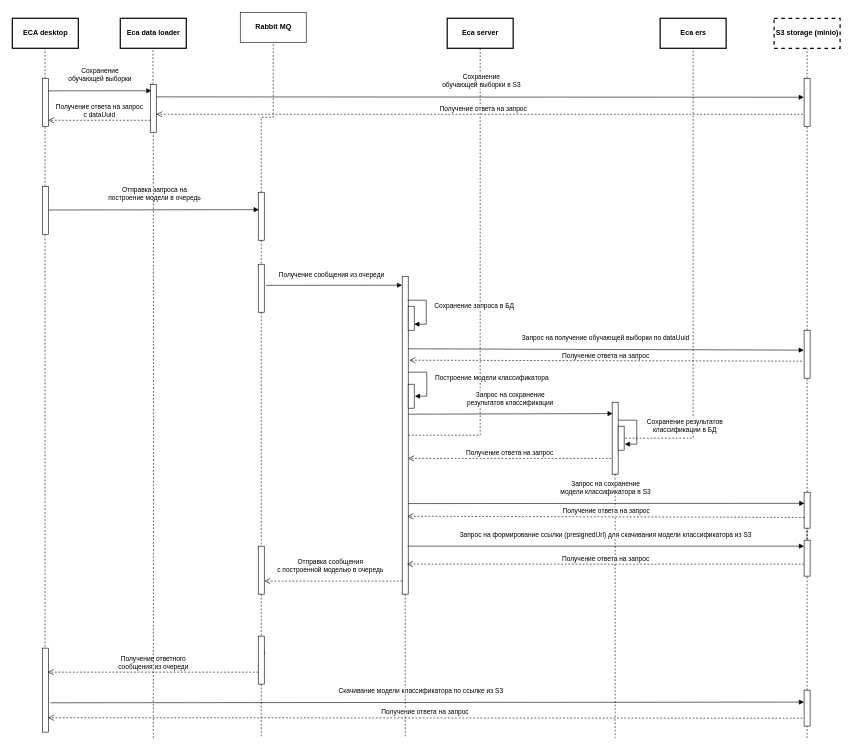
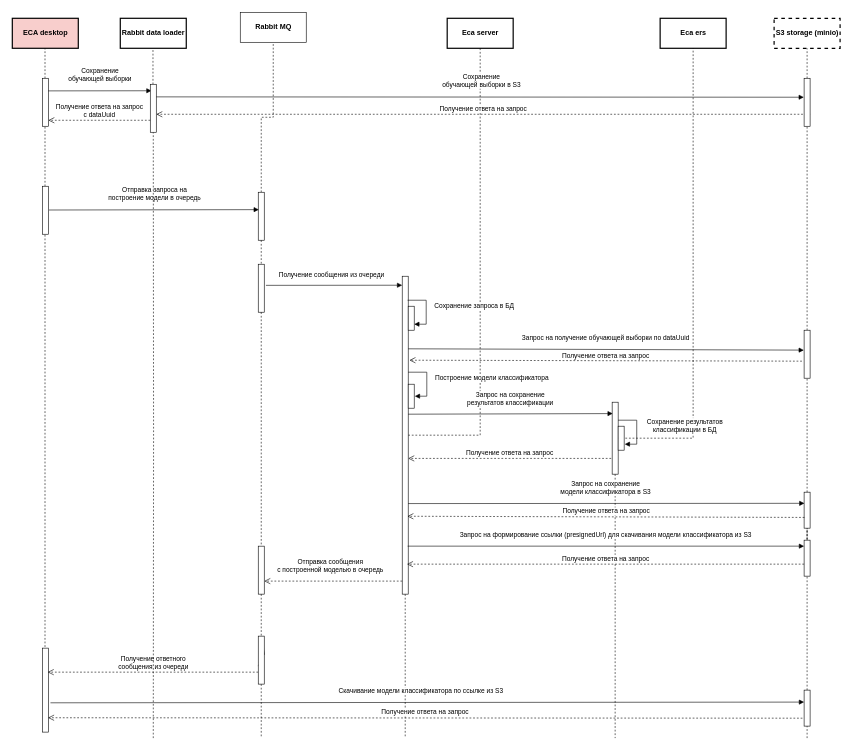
  <mxCell id="0" />
  <mxCell id="1" parent="0" />
  <mxCell id="2" value="" style="edgeStyle=orthogonalEdgeStyle;rounded=0;orthogonalLoop=1;jettySize=auto;html=1;entryX=0.5;entryY=1;entryDx=0;entryDy=0;dashed=1;endArrow=none;endFill=0;strokeColor=#000000;" edge="1" parent="1"><mxGeometry relative="1" as="geometry"><mxPoint x="74.5" y="1090" as="sourcePoint" /><mxPoint x="74.5" y="80" as="targetPoint" /></mxGeometry></mxCell>
  <mxCell id="3" value="" style="html=1;points=[];perimeter=orthogonalPerimeter;" parent="1" vertex="1"><mxGeometry x="70" y="310" width="10" height="80" as="geometry" /></mxCell>
- <mxCell id="4" value="&lt;b&gt;ECA desktop&lt;/b&gt;" style="html=1;strokeWidth=2;" parent="1" vertex="1"><mxGeometry x="20" y="30" width="110" height="50" as="geometry" /></mxCell>
+ <mxCell id="4" value="&lt;b&gt;ECA desktop&lt;/b&gt;" style="html=1;strokeWidth=2;fillColor=#f8cecc;" parent="1" vertex="1"><mxGeometry x="20" y="30" width="110" height="50" as="geometry" /></mxCell>
  <mxCell id="5" style="edgeStyle=orthogonalEdgeStyle;rounded=0;orthogonalLoop=1;jettySize=auto;html=1;entryX=0.5;entryY=1;entryDx=0;entryDy=0;dashed=1;endArrow=none;endFill=0;" parent="1" source="6" target="8" edge="1"><mxGeometry relative="1" as="geometry" /></mxCell>
  <mxCell id="6" value="" style="html=1;points=[];perimeter=orthogonalPerimeter;" parent="1" vertex="1"><mxGeometry x="430" y="320" width="10" height="80" as="geometry" /></mxCell>
  <mxCell id="7" value="&lt;font style=&quot;font-size: 11px&quot;&gt;Отправка запроса на &lt;br&gt;построение модели в очередь&lt;/font&gt;" style="html=1;verticalAlign=bottom;endArrow=block;exitX=1.12;exitY=0.495;exitDx=0;exitDy=0;exitPerimeter=0;" parent="1" edge="1" source="3"><mxGeometry x="0.004" y="11" width="80" relative="1" as="geometry"><mxPoint x="190" y="350" as="sourcePoint" /><mxPoint x="431" y="349" as="targetPoint" /><mxPoint as="offset" /></mxGeometry></mxCell>
  <mxCell id="8" value="&lt;b&gt;Rabbit MQ&lt;/b&gt;" style="html=1;" parent="1" vertex="1"><mxGeometry x="400" y="20" width="110" height="50" as="geometry" /></mxCell>
  <mxCell id="9" value="&lt;b&gt;Eca server&lt;/b&gt;" style="html=1;strokeWidth=2;" parent="1" vertex="1"><mxGeometry x="745" y="30" width="110" height="50" as="geometry" /></mxCell>
  <mxCell id="10" value="&lt;b&gt;Eca ers&lt;/b&gt;" style="html=1;strokeWidth=2;" parent="1" vertex="1"><mxGeometry x="1100" y="30" width="110" height="50" as="geometry" /></mxCell>
  <mxCell id="11" style="edgeStyle=orthogonalEdgeStyle;rounded=0;orthogonalLoop=1;jettySize=auto;html=1;entryX=0.5;entryY=1;entryDx=0;entryDy=0;dashed=1;endArrow=none;endFill=0;strokeColor=#000000;" parent="1" source="13" target="9" edge="1"><mxGeometry relative="1" as="geometry" /></mxCell>
  <mxCell id="12" style="edgeStyle=orthogonalEdgeStyle;rounded=0;orthogonalLoop=1;jettySize=auto;html=1;dashed=1;endArrow=none;endFill=0;strokeColor=#000000;" parent="1" source="13" edge="1"><mxGeometry relative="1" as="geometry"><mxPoint x="675" y="1230" as="targetPoint" /></mxGeometry></mxCell>
  <mxCell id="13" value="" style="html=1;points=[];perimeter=orthogonalPerimeter;" parent="1" vertex="1"><mxGeometry x="670" y="460" width="10" height="530" as="geometry" /></mxCell>
  <mxCell id="14" value="" style="html=1;points=[];perimeter=orthogonalPerimeter;" parent="1" vertex="1"><mxGeometry x="430" y="440" width="10" height="80" as="geometry" /></mxCell>
  <mxCell id="15" style="edgeStyle=orthogonalEdgeStyle;rounded=0;orthogonalLoop=1;jettySize=auto;html=1;dashed=1;endArrow=none;endFill=0;" parent="1" source="6" target="14" edge="1"><mxGeometry relative="1" as="geometry"><mxPoint x="435" y="840" as="targetPoint" /><mxPoint x="435" y="400" as="sourcePoint" /></mxGeometry></mxCell>
  <mxCell id="16" value="&lt;font style=&quot;font-size: 11px&quot;&gt;Получение сообщения из очереди&lt;/font&gt;" style="html=1;verticalAlign=bottom;endArrow=block;strokeColor=#000000;exitX=1.28;exitY=0.44;exitDx=0;exitDy=0;exitPerimeter=0;" parent="1" edge="1" source="14"><mxGeometry x="-0.043" y="9" width="80" relative="1" as="geometry"><mxPoint x="440" y="493" as="sourcePoint" /><mxPoint x="670" y="475" as="targetPoint" /><mxPoint as="offset" /></mxGeometry></mxCell>
  <mxCell id="17" value="" style="html=1;points=[];perimeter=orthogonalPerimeter;" parent="1" vertex="1"><mxGeometry x="680" y="510" width="10" height="40" as="geometry" /></mxCell>
  <mxCell id="18" value="Сохранение запроса в БД" style="edgeStyle=orthogonalEdgeStyle;html=1;align=left;spacingLeft=2;endArrow=block;rounded=0;strokeColor=#000000;" parent="1" edge="1"><mxGeometry x="-0.099" y="10" relative="1" as="geometry"><mxPoint x="679" y="500" as="sourcePoint" /><Array as="points"><mxPoint x="710" y="500" /><mxPoint x="710" y="540" /></Array><mxPoint x="690" y="540" as="targetPoint" /><mxPoint as="offset" /></mxGeometry></mxCell>
  <mxCell id="19" value="" style="html=1;points=[];perimeter=orthogonalPerimeter;" parent="1" vertex="1"><mxGeometry x="680" y="640" width="10" height="40" as="geometry" /></mxCell>
  <mxCell id="20" style="edgeStyle=orthogonalEdgeStyle;rounded=0;orthogonalLoop=1;jettySize=auto;html=1;entryX=0.5;entryY=1;entryDx=0;entryDy=0;endArrow=none;endFill=0;strokeColor=#000000;dashed=1;" parent="1" source="22" target="10" edge="1"><mxGeometry relative="1" as="geometry" /></mxCell>
  <mxCell id="21" style="edgeStyle=orthogonalEdgeStyle;rounded=0;orthogonalLoop=1;jettySize=auto;html=1;dashed=1;endArrow=none;endFill=0;strokeColor=#000000;" parent="1" source="22" edge="1"><mxGeometry relative="1" as="geometry"><mxPoint x="1025" y="1230" as="targetPoint" /></mxGeometry></mxCell>
  <mxCell id="22" value="" style="html=1;points=[];perimeter=orthogonalPerimeter;" parent="1" vertex="1"><mxGeometry x="1020" y="670" width="10" height="120" as="geometry" /></mxCell>
  <mxCell id="23" value="&lt;font style=&quot;font-size: 11px&quot;&gt;Запрос на сохранение&lt;br&gt;результатов классификации&lt;/font&gt;" style="html=1;verticalAlign=bottom;endArrow=block;strokeColor=#000000;" parent="1" edge="1"><mxGeometry x="-0.003" y="10" width="80" relative="1" as="geometry"><mxPoint x="680" y="690" as="sourcePoint" /><mxPoint x="1021" y="689" as="targetPoint" /><mxPoint as="offset" /></mxGeometry></mxCell>
  <mxCell id="24" value="&lt;font style=&quot;font-size: 11px&quot;&gt;Получение ответа на запрос&lt;/font&gt;" style="html=1;verticalAlign=bottom;endArrow=open;dashed=1;endSize=8;strokeColor=#000000;exitX=-0.165;exitY=0.781;exitDx=0;exitDy=0;exitPerimeter=0;" parent="1" source="22" target="13" edge="1"><mxGeometry relative="1" as="geometry"><mxPoint x="1020" y="750" as="sourcePoint" /><mxPoint x="940" y="750" as="targetPoint" /></mxGeometry></mxCell>
  <mxCell id="25" value="&lt;font style=&quot;font-size: 11px&quot;&gt;Построение модели классификатора&lt;/font&gt;" style="edgeStyle=orthogonalEdgeStyle;html=1;align=left;spacingLeft=2;endArrow=block;rounded=0;strokeColor=#000000;" parent="1" edge="1"><mxGeometry x="-0.099" y="10" relative="1" as="geometry"><mxPoint x="680" y="620" as="sourcePoint" /><Array as="points"><mxPoint x="680" y="620" /><mxPoint x="711" y="620" /><mxPoint x="711" y="660" /></Array><mxPoint x="691" y="660" as="targetPoint" /><mxPoint as="offset" /></mxGeometry></mxCell>
  <mxCell id="26" style="edgeStyle=orthogonalEdgeStyle;rounded=0;orthogonalLoop=1;jettySize=auto;html=1;dashed=1;endArrow=none;endFill=0;strokeColor=#000000;" parent="1" source="46" edge="1"><mxGeometry relative="1" as="geometry"><mxPoint x="435" y="1230" as="targetPoint" /></mxGeometry></mxCell>
  <mxCell id="27" value="" style="html=1;points=[];perimeter=orthogonalPerimeter;" parent="1" vertex="1"><mxGeometry x="430" y="910" width="10" height="80" as="geometry" /></mxCell>
  <mxCell id="28" style="edgeStyle=orthogonalEdgeStyle;rounded=0;orthogonalLoop=1;jettySize=auto;html=1;dashed=1;endArrow=none;endFill=0;" parent="1" source="14" target="27" edge="1"><mxGeometry relative="1" as="geometry"><mxPoint x="435" y="830" as="targetPoint" /><mxPoint x="435" y="520" as="sourcePoint" /></mxGeometry></mxCell>
  <mxCell id="29" value="&lt;font style=&quot;font-size: 11px&quot;&gt;Отправка сообщения&lt;br&gt;с построенной моделью в очередь&lt;/font&gt;" style="html=1;verticalAlign=bottom;endArrow=open;dashed=1;endSize=8;strokeColor=#000000;exitX=0;exitY=0.959;exitDx=0;exitDy=0;exitPerimeter=0;" parent="1" source="13" target="27" edge="1"><mxGeometry x="0.043" y="-9" relative="1" as="geometry"><mxPoint x="670" y="809.5" as="sourcePoint" /><mxPoint x="590" y="809.5" as="targetPoint" /><mxPoint as="offset" /></mxGeometry></mxCell>
  <mxCell id="30" value="" style="html=1;points=[];perimeter=orthogonalPerimeter;" parent="1" vertex="1"><mxGeometry x="70" y="1080" width="10" height="140" as="geometry" /></mxCell>
  <mxCell id="31" style="edgeStyle=orthogonalEdgeStyle;rounded=0;orthogonalLoop=1;jettySize=auto;html=1;dashed=1;endArrow=none;endFill=0;strokeColor=#000000;" parent="1" source="27" target="46" edge="1"><mxGeometry relative="1" as="geometry"><mxPoint x="435" y="1070" as="targetPoint" /><mxPoint x="435" y="850" as="sourcePoint" /></mxGeometry></mxCell>
  <mxCell id="32" value="&lt;font style=&quot;font-size: 11px&quot;&gt;Получение ответного&lt;br&gt;сообщения из очереди&lt;/font&gt;" style="html=1;verticalAlign=bottom;endArrow=open;dashed=1;endSize=8;strokeColor=#000000;entryX=0.9;entryY=0.286;entryDx=0;entryDy=0;entryPerimeter=0;" parent="1" source="46" target="30" edge="1"><mxGeometry x="-0.004" relative="1" as="geometry"><mxPoint x="430" y="1110" as="sourcePoint" /><mxPoint x="350" y="939.5" as="targetPoint" /><mxPoint as="offset" /></mxGeometry></mxCell>
  <mxCell id="33" value="" style="html=1;points=[];perimeter=orthogonalPerimeter;" parent="1" vertex="1"><mxGeometry x="1030" y="710" width="10" height="40" as="geometry" /></mxCell>
  <mxCell id="34" value="Сохранение результатов&lt;br&gt;классификации в БД" style="edgeStyle=orthogonalEdgeStyle;html=1;align=center;spacingLeft=2;endArrow=block;rounded=0;strokeColor=#000000;" parent="1" edge="1"><mxGeometry x="-0.1" y="79" relative="1" as="geometry"><mxPoint x="1030" y="700" as="sourcePoint" /><Array as="points"><mxPoint x="1030" y="700" /><mxPoint x="1061" y="700" /><mxPoint x="1061" y="740" /></Array><mxPoint x="1041" y="740" as="targetPoint" /><mxPoint as="offset" /></mxGeometry></mxCell>
  <mxCell id="35" value="&lt;b&gt;S3 storage (minio)&lt;/b&gt;" style="html=1;strokeWidth=2;dashed=1;" parent="1" vertex="1"><mxGeometry x="1290" y="30" width="110" height="50" as="geometry" /></mxCell>
  <mxCell id="36" style="edgeStyle=orthogonalEdgeStyle;rounded=0;orthogonalLoop=1;jettySize=auto;html=1;endArrow=none;endFill=0;strokeColor=#000000;dashed=1;entryX=0.5;entryY=1;entryDx=0;entryDy=0;" parent="1" source="62" edge="1" target="35"><mxGeometry relative="1" as="geometry"><mxPoint x="1350" y="1190" as="sourcePoint" /><mxPoint x="1350" y="80" as="targetPoint" /><Array as="points" /></mxGeometry></mxCell>
  <mxCell id="37" value="" style="edgeStyle=orthogonalEdgeStyle;rounded=0;orthogonalLoop=1;jettySize=auto;html=1;entryX=0.5;entryY=1;entryDx=0;entryDy=0;endArrow=none;endFill=0;strokeColor=#000000;dashed=1;" parent="1" source="42" target="38" edge="1"><mxGeometry relative="1" as="geometry"><mxPoint x="1355" y="1190" as="sourcePoint" /><mxPoint x="1350" y="220" as="targetPoint" /></mxGeometry></mxCell>
  <mxCell id="38" value="" style="html=1;points=[];perimeter=orthogonalPerimeter;" parent="1" vertex="1"><mxGeometry x="1340" y="820" width="10" height="60" as="geometry" /></mxCell>
  <mxCell id="39" value="&lt;font style=&quot;font-size: 11px&quot;&gt;Запрос на сохранение&lt;br&gt;модели классификатора в S3&lt;br&gt;&lt;/font&gt;" style="html=1;verticalAlign=bottom;endArrow=block;strokeColor=#000000;entryX=0.059;entryY=0.31;entryDx=0;entryDy=0;entryPerimeter=0;" parent="1" target="38" edge="1"><mxGeometry x="-0.003" y="10" width="80" relative="1" as="geometry"><mxPoint x="680" y="839" as="sourcePoint" /><mxPoint x="1021" y="840" as="targetPoint" /><mxPoint as="offset" /></mxGeometry></mxCell>
  <mxCell id="40" value="&lt;font style=&quot;font-size: 11px&quot;&gt;Получение ответа на запрос&lt;/font&gt;" style="html=1;verticalAlign=bottom;endArrow=open;dashed=1;endSize=8;strokeColor=#000000;exitX=0.059;exitY=0.702;exitDx=0;exitDy=0;exitPerimeter=0;entryX=0.859;entryY=0.755;entryDx=0;entryDy=0;entryPerimeter=0;" parent="1" source="38" target="13" edge="1"><mxGeometry relative="1" as="geometry"><mxPoint x="1318" y="870" as="sourcePoint" /><mxPoint x="980" y="870" as="targetPoint" /></mxGeometry></mxCell>
  <mxCell id="41" value="" style="edgeStyle=orthogonalEdgeStyle;rounded=0;orthogonalLoop=1;jettySize=auto;html=1;entryX=0.5;entryY=1;entryDx=0;entryDy=0;endArrow=none;endFill=0;strokeColor=#000000;dashed=1;" parent="1" source="48" target="42" edge="1"><mxGeometry relative="1" as="geometry"><mxPoint x="1355" y="1230" as="sourcePoint" /><mxPoint x="1355" y="880" as="targetPoint" /><Array as="points"><mxPoint x="1345" y="1180" /></Array></mxGeometry></mxCell>
  <mxCell id="42" value="" style="html=1;points=[];perimeter=orthogonalPerimeter;" parent="1" vertex="1"><mxGeometry x="1340" y="900" width="10" height="60" as="geometry" /></mxCell>
  <mxCell id="43" value="&lt;font style=&quot;font-size: 11px&quot;&gt;Запрос на формирование ссылки (presignedUrl) для скачивания модели классификатора из S3&lt;br&gt;&lt;/font&gt;" style="html=1;verticalAlign=bottom;endArrow=block;strokeColor=#000000;" parent="1" edge="1"><mxGeometry x="-0.003" y="10" width="80" relative="1" as="geometry"><mxPoint x="679" y="910" as="sourcePoint" /><mxPoint x="1340" y="910" as="targetPoint" /><mxPoint as="offset" /></mxGeometry></mxCell>
  <mxCell id="44" value="&lt;font style=&quot;font-size: 11px&quot;&gt;Получение ответа на запрос&lt;/font&gt;" style="html=1;verticalAlign=bottom;endArrow=open;dashed=1;endSize=8;strokeColor=#000000;" parent="1" edge="1"><mxGeometry relative="1" as="geometry"><mxPoint x="1340" y="940" as="sourcePoint" /><mxPoint x="678" y="940" as="targetPoint" /></mxGeometry></mxCell>
  <mxCell id="45" value="" style="html=1;verticalAlign=bottom;endArrow=open;dashed=1;endSize=8;strokeColor=#000000;entryX=0.9;entryY=0.25;entryDx=0;entryDy=0;entryPerimeter=0;" parent="1" target="46" edge="1"><mxGeometry x="-0.004" relative="1" as="geometry"><mxPoint x="430" y="1110" as="sourcePoint" /><mxPoint x="189" y="1118" as="targetPoint" /><mxPoint as="offset" /></mxGeometry></mxCell>
  <mxCell id="46" value="" style="html=1;points=[];perimeter=orthogonalPerimeter;" parent="1" vertex="1"><mxGeometry x="430" y="1060" width="10" height="80" as="geometry" /></mxCell>
  <mxCell id="47" value="" style="edgeStyle=orthogonalEdgeStyle;rounded=0;orthogonalLoop=1;jettySize=auto;html=1;entryX=0.5;entryY=1;entryDx=0;entryDy=0;endArrow=none;endFill=0;strokeColor=#000000;dashed=1;" parent="1" target="48" edge="1"><mxGeometry relative="1" as="geometry"><mxPoint x="1345" y="1230" as="sourcePoint" /><mxPoint x="1355" y="960" as="targetPoint" /></mxGeometry></mxCell>
  <mxCell id="48" value="" style="html=1;points=[];perimeter=orthogonalPerimeter;" parent="1" vertex="1"><mxGeometry x="1340" y="1150" width="10" height="60" as="geometry" /></mxCell>
  <mxCell id="49" value="&lt;font style=&quot;font-size: 11px&quot;&gt;Скачивание модели классификатора по ссылке из S3&lt;br&gt;&lt;/font&gt;" style="html=1;verticalAlign=bottom;endArrow=block;strokeColor=#000000;entryX=0;entryY=0.333;entryDx=0;entryDy=0;entryPerimeter=0;exitX=1.36;exitY=0.651;exitDx=0;exitDy=0;exitPerimeter=0;" parent="1" target="48" edge="1" source="30"><mxGeometry x="-0.017" y="10" width="80" relative="1" as="geometry"><mxPoint x="190" y="1170" as="sourcePoint" /><mxPoint x="861" y="1170" as="targetPoint" /><mxPoint x="-1" as="offset" /></mxGeometry></mxCell>
  <mxCell id="50" value="&lt;font style=&quot;font-size: 11px&quot;&gt;Получение ответа на запрос&lt;/font&gt;" style="html=1;verticalAlign=bottom;endArrow=open;dashed=1;endSize=8;strokeColor=#000000;entryX=0.96;entryY=0.829;entryDx=0;entryDy=0;entryPerimeter=0;exitX=-0.28;exitY=0.78;exitDx=0;exitDy=0;exitPerimeter=0;" parent="1" target="30" edge="1" source="48"><mxGeometry relative="1" as="geometry"><mxPoint x="1340" y="1200" as="sourcePoint" /><mxPoint x="678" y="1200" as="targetPoint" /></mxGeometry></mxCell>
- <mxCell id="51" value="&lt;b&gt;Eca data loader&lt;/b&gt;" style="html=1;strokeWidth=2;" vertex="1" parent="1"><mxGeometry x="200" y="30" width="110" height="50" as="geometry" /></mxCell>
+ <mxCell id="51" value="&lt;b&gt;Rabbit data loader&lt;/b&gt;" style="html=1;strokeWidth=2;" vertex="1" parent="1"><mxGeometry x="200" y="30" width="110" height="50" as="geometry" /></mxCell>
  <mxCell id="52" value="" style="html=1;points=[];perimeter=orthogonalPerimeter;" vertex="1" parent="1"><mxGeometry x="70" y="130" width="10" height="80" as="geometry" /></mxCell>
  <mxCell id="53" style="edgeStyle=orthogonalEdgeStyle;rounded=0;orthogonalLoop=1;jettySize=auto;html=1;entryX=0.5;entryY=1;entryDx=0;entryDy=0;dashed=1;endArrow=none;endFill=0;strokeColor=#000000;" edge="1" parent="1" source="56"><mxGeometry relative="1" as="geometry"><mxPoint x="255" y="1230" as="sourcePoint" /><mxPoint x="254.5" y="80" as="targetPoint" /></mxGeometry></mxCell>
  <mxCell id="54" value="&lt;font style=&quot;font-size: 11px&quot;&gt;Сохранение&lt;br&gt;обучающей выборки&lt;br&gt;&lt;/font&gt;" style="html=1;verticalAlign=bottom;endArrow=block;exitX=1.12;exitY=0.495;exitDx=0;exitDy=0;exitPerimeter=0;entryX=0.212;entryY=0.135;entryDx=0;entryDy=0;entryPerimeter=0;" edge="1" parent="1" target="56"><mxGeometry x="0.004" y="11" width="80" relative="1" as="geometry"><mxPoint x="80" y="151" as="sourcePoint" /><mxPoint x="240" y="150" as="targetPoint" /><mxPoint as="offset" /></mxGeometry></mxCell>
  <mxCell id="55" value="" style="edgeStyle=orthogonalEdgeStyle;rounded=0;orthogonalLoop=1;jettySize=auto;html=1;entryX=0.5;entryY=1;entryDx=0;entryDy=0;dashed=1;endArrow=none;endFill=0;strokeColor=#000000;" edge="1" parent="1" target="56"><mxGeometry relative="1" as="geometry"><mxPoint x="255" y="1230" as="sourcePoint" /><mxPoint x="254.5" y="80" as="targetPoint" /></mxGeometry></mxCell>
  <mxCell id="56" value="" style="html=1;points=[];perimeter=orthogonalPerimeter;" vertex="1" parent="1"><mxGeometry x="250" y="140" width="10" height="80" as="geometry" /></mxCell>
  <mxCell id="57" value="&lt;font style=&quot;font-size: 11px&quot;&gt;Получение ответа на запрос&lt;br&gt;c dataUuid&lt;/font&gt;" style="html=1;verticalAlign=bottom;endArrow=open;dashed=1;endSize=8;strokeColor=#000000;exitX=0;exitY=0.75;exitDx=0;exitDy=0;exitPerimeter=0;" edge="1" parent="1" source="56"><mxGeometry relative="1" as="geometry"><mxPoint x="418" y="200" as="sourcePoint" /><mxPoint x="80" y="200" as="targetPoint" /></mxGeometry></mxCell>
  <mxCell id="58" value="&lt;font style=&quot;font-size: 11px&quot;&gt;Сохранение&lt;br&gt;обучающей выборки в S3&lt;br&gt;&lt;/font&gt;" style="html=1;verticalAlign=bottom;endArrow=block;exitX=1.12;exitY=0.495;exitDx=0;exitDy=0;exitPerimeter=0;entryX=-0.04;entryY=0.395;entryDx=0;entryDy=0;entryPerimeter=0;" edge="1" parent="1" target="62"><mxGeometry x="0.004" y="11" width="80" relative="1" as="geometry"><mxPoint x="260" y="161" as="sourcePoint" /><mxPoint x="1350" y="160" as="targetPoint" /><mxPoint as="offset" /></mxGeometry></mxCell>
  <mxCell id="59" value="&lt;font style=&quot;font-size: 11px&quot;&gt;Получение ответа на запрос&lt;/font&gt;" style="html=1;verticalAlign=bottom;endArrow=open;dashed=1;endSize=8;strokeColor=#000000;" edge="1" parent="1"><mxGeometry relative="1" as="geometry"><mxPoint x="1350" y="190" as="sourcePoint" /><mxPoint x="260" y="190" as="targetPoint" /></mxGeometry></mxCell>
  <mxCell id="60" value="&lt;font style=&quot;font-size: 11px&quot;&gt;Запрос на получение обучающей выборки по dataUuid&lt;br&gt;&lt;/font&gt;" style="html=1;verticalAlign=bottom;endArrow=block;strokeColor=#000000;entryX=-0.04;entryY=0.415;entryDx=0;entryDy=0;entryPerimeter=0;" edge="1" parent="1" target="64"><mxGeometry x="-0.003" y="10" width="80" relative="1" as="geometry"><mxPoint x="680" y="581" as="sourcePoint" /><mxPoint x="1021" y="580" as="targetPoint" /><mxPoint as="offset" /></mxGeometry></mxCell>
  <mxCell id="61" value="" style="edgeStyle=orthogonalEdgeStyle;rounded=0;orthogonalLoop=1;jettySize=auto;html=1;endArrow=none;endFill=0;strokeColor=#000000;dashed=1;entryX=0.5;entryY=1;entryDx=0;entryDy=0;" edge="1" parent="1" source="64" target="62"><mxGeometry relative="1" as="geometry"><mxPoint x="1350" y="850" as="sourcePoint" /><mxPoint x="1345" y="80" as="targetPoint" /><Array as="points" /></mxGeometry></mxCell>
  <mxCell id="62" value="" style="html=1;points=[];perimeter=orthogonalPerimeter;" vertex="1" parent="1"><mxGeometry x="1340" y="130" width="10" height="80" as="geometry" /></mxCell>
  <mxCell id="63" value="" style="edgeStyle=orthogonalEdgeStyle;rounded=0;orthogonalLoop=1;jettySize=auto;html=1;endArrow=none;endFill=0;strokeColor=#000000;dashed=1;entryX=0.5;entryY=1;entryDx=0;entryDy=0;" edge="1" parent="1" source="38" target="64"><mxGeometry relative="1" as="geometry"><mxPoint x="1350" y="850" as="sourcePoint" /><mxPoint x="1345" y="210" as="targetPoint" /><Array as="points"><mxPoint x="1345" y="850" /></Array></mxGeometry></mxCell>
  <mxCell id="64" value="" style="html=1;points=[];perimeter=orthogonalPerimeter;" vertex="1" parent="1"><mxGeometry x="1340" y="550" width="10" height="80" as="geometry" /></mxCell>
  <mxCell id="65" value="&lt;font style=&quot;font-size: 11px&quot;&gt;Получение ответа на запрос&lt;/font&gt;" style="html=1;verticalAlign=bottom;endArrow=open;dashed=1;endSize=8;strokeColor=#000000;exitX=-0.36;exitY=0.645;exitDx=0;exitDy=0;exitPerimeter=0;" edge="1" parent="1" source="64"><mxGeometry relative="1" as="geometry"><mxPoint x="1020" y="600" as="sourcePoint" /><mxPoint x="682" y="600" as="targetPoint" /></mxGeometry></mxCell>
